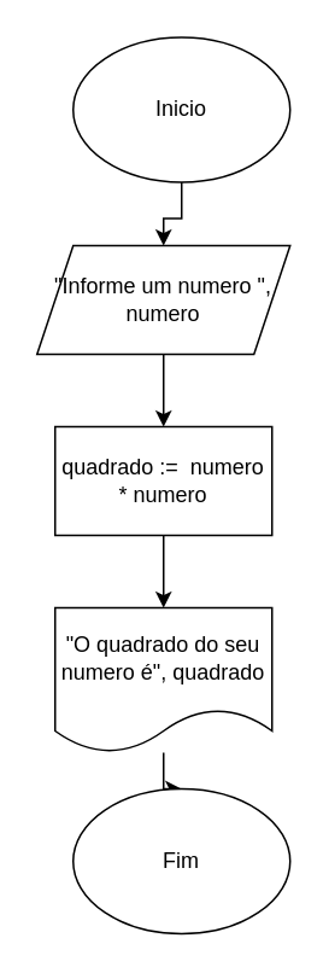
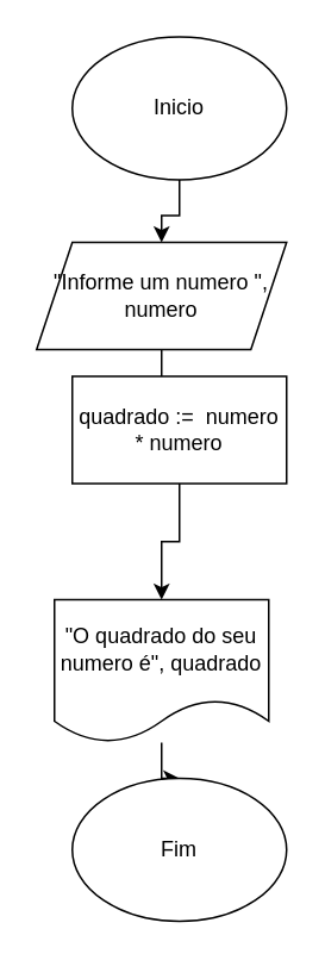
  <mxCell id="0" />
  <mxCell id="1" parent="0" />
  <mxCell id="2" style="edgeStyle=orthogonalEdgeStyle;rounded=0;orthogonalLoop=1;jettySize=auto;html=1;entryX=0.5;entryY=0;entryDx=0;entryDy=0;" edge="1" parent="1" source="3" target="5"><mxGeometry relative="1" as="geometry" /></mxCell>
  <mxCell id="3" value="Inicio" style="ellipse;whiteSpace=wrap;html=1;" vertex="1" parent="1"><mxGeometry x="40" y="20" width="120" height="80" as="geometry" /></mxCell>
  <mxCell id="4" style="edgeStyle=orthogonalEdgeStyle;rounded=0;orthogonalLoop=1;jettySize=auto;html=1;" edge="1" parent="1" source="5" target="7"><mxGeometry relative="1" as="geometry" /></mxCell>
  <mxCell id="5" value="&quot;Informe um numero &quot;, numero" style="shape=parallelogram;perimeter=parallelogramPerimeter;whiteSpace=wrap;html=1;fixedSize=1;" vertex="1" parent="1"><mxGeometry x="20" y="135" width="140" height="60" as="geometry" /></mxCell>
  <mxCell id="6" style="edgeStyle=orthogonalEdgeStyle;rounded=0;orthogonalLoop=1;jettySize=auto;html=1;entryX=0.5;entryY=0;entryDx=0;entryDy=0;" edge="1" parent="1" source="7" target="9"><mxGeometry relative="1" as="geometry" /></mxCell>
- <mxCell id="7" value="quadrado :=&amp;nbsp; numero * numero" style="rounded=0;whiteSpace=wrap;html=1;" vertex="1" parent="1"><mxGeometry x="30" y="235" width="120" height="60" as="geometry" /></mxCell>
+ <mxCell id="7" value="quadrado :=&amp;nbsp; numero * numero" style="rounded=0;whiteSpace=wrap;html=1;" vertex="1" parent="1"><mxGeometry x="40" y="210" width="120" height="60" as="geometry" /></mxCell>
  <mxCell id="8" style="edgeStyle=orthogonalEdgeStyle;rounded=0;orthogonalLoop=1;jettySize=auto;html=1;entryX=0.5;entryY=0;entryDx=0;entryDy=0;" edge="1" parent="1" source="9" target="10"><mxGeometry relative="1" as="geometry" /></mxCell>
  <mxCell id="9" value="&quot;O quadrado do seu numero é&quot;, quadrado" style="shape=document;whiteSpace=wrap;html=1;boundedLbl=1;" vertex="1" parent="1"><mxGeometry x="30" y="335" width="120" height="80" as="geometry" /></mxCell>
  <mxCell id="10" value="Fim" style="ellipse;whiteSpace=wrap;html=1;" vertex="1" parent="1"><mxGeometry x="40" y="435" width="120" height="80" as="geometry" /></mxCell>
